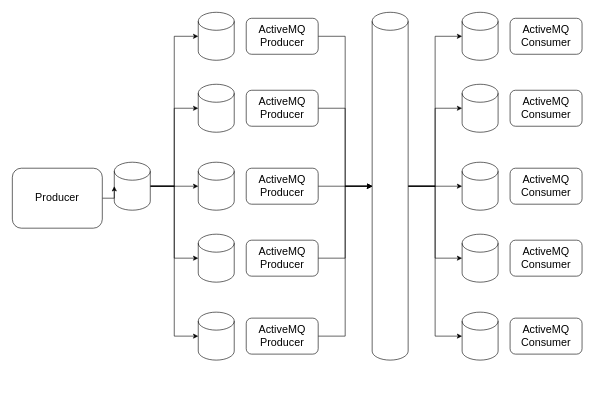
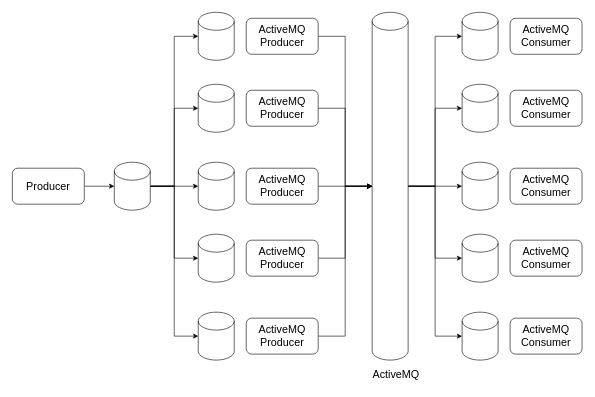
  <mxCell id="0" />
  <mxCell id="1" parent="0" />
  <mxCell id="2" style="edgeStyle=orthogonalEdgeStyle;rounded=0;orthogonalLoop=1;jettySize=auto;html=1;entryX=0;entryY=0.5;entryDx=0;entryDy=0;entryPerimeter=0;" parent="1" source="7" target="10" edge="1"><mxGeometry relative="1" as="geometry" /></mxCell>
  <mxCell id="3" style="edgeStyle=orthogonalEdgeStyle;rounded=0;orthogonalLoop=1;jettySize=auto;html=1;entryX=0;entryY=0.5;entryDx=0;entryDy=0;entryPerimeter=0;" parent="1" source="7" target="11" edge="1"><mxGeometry relative="1" as="geometry" /></mxCell>
  <mxCell id="4" style="edgeStyle=orthogonalEdgeStyle;rounded=0;orthogonalLoop=1;jettySize=auto;html=1;" parent="1" source="7" target="12" edge="1"><mxGeometry relative="1" as="geometry" /></mxCell>
  <mxCell id="5" style="edgeStyle=orthogonalEdgeStyle;rounded=0;orthogonalLoop=1;jettySize=auto;html=1;entryX=0;entryY=0.5;entryDx=0;entryDy=0;entryPerimeter=0;" parent="1" source="7" target="13" edge="1"><mxGeometry relative="1" as="geometry" /></mxCell>
  <mxCell id="6" style="edgeStyle=orthogonalEdgeStyle;rounded=0;orthogonalLoop=1;jettySize=auto;html=1;entryX=0;entryY=0.5;entryDx=0;entryDy=0;entryPerimeter=0;" parent="1" source="7" target="14" edge="1"><mxGeometry relative="1" as="geometry" /></mxCell>
  <mxCell id="7" value="" style="shape=cylinder3;whiteSpace=wrap;html=1;boundedLbl=1;backgroundOutline=1;size=15;" parent="1" vertex="1"><mxGeometry x="190" y="270" width="60" height="80" as="geometry" /></mxCell>
  <mxCell id="8" value="" style="edgeStyle=orthogonalEdgeStyle;rounded=0;orthogonalLoop=1;jettySize=auto;html=1;" parent="1" source="9" target="7" edge="1"><mxGeometry relative="1" as="geometry" /></mxCell>
- <mxCell id="9" value="&lt;font style=&quot;font-size: 18px;&quot;&gt;Producer&lt;/font&gt;" style="rounded=1;whiteSpace=wrap;html=1;" parent="1" vertex="1"><mxGeometry x="20" y="280" width="150" height="100" as="geometry" /></mxCell>
+ <mxCell id="9" value="&lt;font style=&quot;font-size: 18px;&quot;&gt;Producer&lt;/font&gt;" style="rounded=1;whiteSpace=wrap;html=1;" parent="1" vertex="1"><mxGeometry x="20" y="280" width="120" height="60" as="geometry" /></mxCell>
  <mxCell id="10" value="" style="shape=cylinder3;whiteSpace=wrap;html=1;boundedLbl=1;backgroundOutline=1;size=15;" parent="1" vertex="1"><mxGeometry x="330" y="20" width="60" height="80" as="geometry" /></mxCell>
  <mxCell id="11" value="" style="shape=cylinder3;whiteSpace=wrap;html=1;boundedLbl=1;backgroundOutline=1;size=15;" parent="1" vertex="1"><mxGeometry x="330" y="140" width="60" height="80" as="geometry" /></mxCell>
  <mxCell id="12" value="" style="shape=cylinder3;whiteSpace=wrap;html=1;boundedLbl=1;backgroundOutline=1;size=15;" parent="1" vertex="1"><mxGeometry x="330" y="270" width="60" height="80" as="geometry" /></mxCell>
  <mxCell id="13" value="" style="shape=cylinder3;whiteSpace=wrap;html=1;boundedLbl=1;backgroundOutline=1;size=15;" parent="1" vertex="1"><mxGeometry x="330" y="390" width="60" height="80" as="geometry" /></mxCell>
  <mxCell id="14" value="" style="shape=cylinder3;whiteSpace=wrap;html=1;boundedLbl=1;backgroundOutline=1;size=15;" parent="1" vertex="1"><mxGeometry x="330" y="520" width="60" height="80" as="geometry" /></mxCell>
  <mxCell id="15" style="edgeStyle=orthogonalEdgeStyle;rounded=0;orthogonalLoop=1;jettySize=auto;html=1;" parent="1" source="16" target="30" edge="1"><mxGeometry relative="1" as="geometry" /></mxCell>
  <mxCell id="16" value="&lt;font style=&quot;font-size: 18px;&quot;&gt;ActiveMQ&lt;br&gt;Producer&lt;br&gt;&lt;/font&gt;" style="rounded=1;whiteSpace=wrap;html=1;" parent="1" vertex="1"><mxGeometry x="410" y="30" width="120" height="60" as="geometry" /></mxCell>
  <mxCell id="17" style="edgeStyle=orthogonalEdgeStyle;rounded=0;orthogonalLoop=1;jettySize=auto;html=1;entryX=0;entryY=0.5;entryDx=0;entryDy=0;entryPerimeter=0;" parent="1" source="18" target="30" edge="1"><mxGeometry relative="1" as="geometry" /></mxCell>
  <mxCell id="18" value="&lt;font style=&quot;font-size: 18px;&quot;&gt;ActiveMQ&lt;br&gt;Producer&lt;br&gt;&lt;/font&gt;" style="rounded=1;whiteSpace=wrap;html=1;" parent="1" vertex="1"><mxGeometry x="410" y="150" width="120" height="60" as="geometry" /></mxCell>
  <mxCell id="19" style="edgeStyle=orthogonalEdgeStyle;rounded=0;orthogonalLoop=1;jettySize=auto;html=1;" parent="1" source="20" edge="1"><mxGeometry relative="1" as="geometry"><mxPoint x="620" y="310" as="targetPoint" /></mxGeometry></mxCell>
  <mxCell id="20" value="&lt;font style=&quot;font-size: 18px;&quot;&gt;ActiveMQ&lt;br&gt;Producer&lt;br&gt;&lt;/font&gt;" style="rounded=1;whiteSpace=wrap;html=1;" parent="1" vertex="1"><mxGeometry x="410" y="280" width="120" height="60" as="geometry" /></mxCell>
  <mxCell id="21" style="edgeStyle=orthogonalEdgeStyle;rounded=0;orthogonalLoop=1;jettySize=auto;html=1;entryX=0;entryY=0.5;entryDx=0;entryDy=0;entryPerimeter=0;" parent="1" source="22" target="30" edge="1"><mxGeometry relative="1" as="geometry" /></mxCell>
  <mxCell id="22" value="&lt;font style=&quot;font-size: 18px;&quot;&gt;ActiveMQ&lt;br&gt;Producer&lt;br&gt;&lt;/font&gt;" style="rounded=1;whiteSpace=wrap;html=1;" parent="1" vertex="1"><mxGeometry x="410" y="400" width="120" height="60" as="geometry" /></mxCell>
  <mxCell id="23" style="edgeStyle=orthogonalEdgeStyle;rounded=0;orthogonalLoop=1;jettySize=auto;html=1;entryX=0;entryY=0.5;entryDx=0;entryDy=0;entryPerimeter=0;" parent="1" source="24" target="30" edge="1"><mxGeometry relative="1" as="geometry" /></mxCell>
  <mxCell id="24" value="&lt;font style=&quot;font-size: 18px;&quot;&gt;ActiveMQ&lt;br&gt;Producer&lt;br&gt;&lt;/font&gt;" style="rounded=1;whiteSpace=wrap;html=1;" parent="1" vertex="1"><mxGeometry x="410" y="530" width="120" height="60" as="geometry" /></mxCell>
  <mxCell id="25" style="edgeStyle=orthogonalEdgeStyle;rounded=0;orthogonalLoop=1;jettySize=auto;html=1;" parent="1" source="30" target="32" edge="1"><mxGeometry relative="1" as="geometry" /></mxCell>
  <mxCell id="26" style="edgeStyle=orthogonalEdgeStyle;rounded=0;orthogonalLoop=1;jettySize=auto;html=1;" parent="1" source="30" target="34" edge="1"><mxGeometry relative="1" as="geometry" /></mxCell>
  <mxCell id="27" style="edgeStyle=orthogonalEdgeStyle;rounded=0;orthogonalLoop=1;jettySize=auto;html=1;" parent="1" source="30" target="36" edge="1"><mxGeometry relative="1" as="geometry" /></mxCell>
  <mxCell id="28" style="edgeStyle=orthogonalEdgeStyle;rounded=0;orthogonalLoop=1;jettySize=auto;html=1;entryX=0;entryY=0.5;entryDx=0;entryDy=0;entryPerimeter=0;" parent="1" source="30" target="38" edge="1"><mxGeometry relative="1" as="geometry" /></mxCell>
  <mxCell id="29" style="edgeStyle=orthogonalEdgeStyle;rounded=0;orthogonalLoop=1;jettySize=auto;html=1;entryX=0;entryY=0.5;entryDx=0;entryDy=0;entryPerimeter=0;" parent="1" source="30" target="40" edge="1"><mxGeometry relative="1" as="geometry" /></mxCell>
  <mxCell id="30" value="" style="shape=cylinder3;whiteSpace=wrap;html=1;boundedLbl=1;backgroundOutline=1;size=15;" parent="1" vertex="1"><mxGeometry x="620" y="20" width="60" height="580" as="geometry" /></mxCell>
+ <mxCell id="31" value="ActiveMQ" style="text;html=1;strokeColor=none;fillColor=none;align=center;verticalAlign=middle;whiteSpace=wrap;rounded=0;fontSize=18;" parent="1" vertex="1"><mxGeometry x="630" y="610" width="60" height="30" as="geometry" /></mxCell>
  <mxCell id="32" value="" style="shape=cylinder3;whiteSpace=wrap;html=1;boundedLbl=1;backgroundOutline=1;size=15;" parent="1" vertex="1"><mxGeometry x="770" y="20" width="60" height="80" as="geometry" /></mxCell>
  <mxCell id="33" value="&lt;font style=&quot;font-size: 18px;&quot;&gt;ActiveMQ&lt;br&gt;Consumer&lt;br&gt;&lt;/font&gt;" style="rounded=1;whiteSpace=wrap;html=1;" parent="1" vertex="1"><mxGeometry x="850" y="30" width="120" height="60" as="geometry" /></mxCell>
  <mxCell id="34" value="" style="shape=cylinder3;whiteSpace=wrap;html=1;boundedLbl=1;backgroundOutline=1;size=15;" parent="1" vertex="1"><mxGeometry x="770" y="140" width="60" height="80" as="geometry" /></mxCell>
  <mxCell id="35" value="&lt;font style=&quot;font-size: 18px;&quot;&gt;ActiveMQ&lt;br&gt;Consumer&lt;br&gt;&lt;/font&gt;" style="rounded=1;whiteSpace=wrap;html=1;" parent="1" vertex="1"><mxGeometry x="850" y="150" width="120" height="60" as="geometry" /></mxCell>
  <mxCell id="36" value="" style="shape=cylinder3;whiteSpace=wrap;html=1;boundedLbl=1;backgroundOutline=1;size=15;" parent="1" vertex="1"><mxGeometry x="770" y="270" width="60" height="80" as="geometry" /></mxCell>
  <mxCell id="37" value="&lt;font style=&quot;font-size: 18px;&quot;&gt;ActiveMQ&lt;br&gt;Consumer&lt;br&gt;&lt;/font&gt;" style="rounded=1;whiteSpace=wrap;html=1;" parent="1" vertex="1"><mxGeometry x="850" y="280" width="120" height="60" as="geometry" /></mxCell>
  <mxCell id="38" value="" style="shape=cylinder3;whiteSpace=wrap;html=1;boundedLbl=1;backgroundOutline=1;size=15;" parent="1" vertex="1"><mxGeometry x="770" y="390" width="60" height="80" as="geometry" /></mxCell>
  <mxCell id="39" value="&lt;font style=&quot;font-size: 18px;&quot;&gt;ActiveMQ&lt;br&gt;Consumer&lt;br&gt;&lt;/font&gt;" style="rounded=1;whiteSpace=wrap;html=1;" parent="1" vertex="1"><mxGeometry x="850" y="400" width="120" height="60" as="geometry" /></mxCell>
  <mxCell id="40" value="" style="shape=cylinder3;whiteSpace=wrap;html=1;boundedLbl=1;backgroundOutline=1;size=15;" parent="1" vertex="1"><mxGeometry x="770" y="520" width="60" height="80" as="geometry" /></mxCell>
  <mxCell id="41" value="&lt;font style=&quot;font-size: 18px;&quot;&gt;ActiveMQ&lt;br&gt;Consumer&lt;br&gt;&lt;/font&gt;" style="rounded=1;whiteSpace=wrap;html=1;" parent="1" vertex="1"><mxGeometry x="850" y="530" width="120" height="60" as="geometry" /></mxCell>
